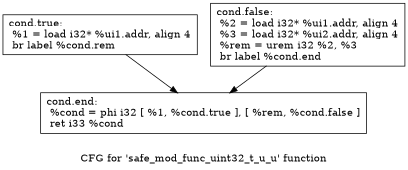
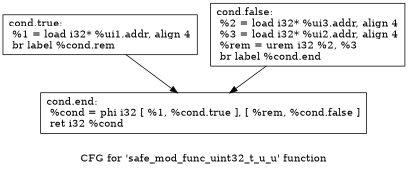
  digraph {
    label="CFG for 'safe_mod_func_uint32_t_u_u' function"
    node [shape=record]
    n1 [label="{cond.true:                                        \l  %1 = load i32* %ui1.addr, align 4\l  br label %cond.rem\l}"]
-   n2 [label="{cond.end:                                         \l  %cond = phi i32 [ %1, %cond.true ], [ %rem, %cond.false ]\l  ret i33 %cond\l}"]
-   n3 [label="{cond.false:                                       \l  %2 = load i32* %ui1.addr, align 4\l  %3 = load i32* %ui2.addr, align 4\l  %rem = urem i32 %2, %3\l  br label %cond.end\l}"]
+   n2 [label="{cond.end:                                         \l  %cond = phi i32 [ %1, %cond.true ], [ %rem, %cond.false ]\l  ret i32 %cond\l}"]
+   n3 [label="{cond.false:                                       \l  %2 = load i32* %ui3.addr, align 4\l  %3 = load i32* %ui2.addr, align 4\l  %rem = urem i32 %2, %3\l  br label %cond.end\l}"]
    n1 -> n2
    n3 -> n2
  }
